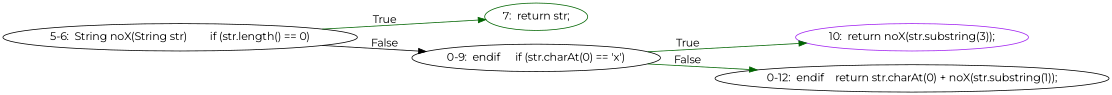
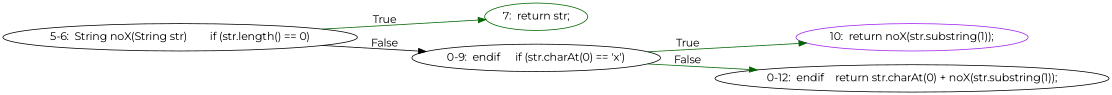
  digraph {
    rankdir=LR
    fontname=Montserrat
    node [color=black fontname=Montserrat]
    edge [color=darkgreen fontname=Montserrat]
    n1 [label="5-6:  String noX(String str)	if (str.length() == 0)"]
    n2 [label="7:  return str;" color=darkgreen]
    n3 [label="0-9:  endif	if (str.charAt(0) == 'x')"]
-   n4 [label="10:  return noX(str.substring(3));" color=purple]
+   n4 [label="10:  return noX(str.substring(1));" color=purple]
    n5 [label="0-12:  endif	return str.charAt(0) + noX(str.substring(1));"]
    n1 -> n2 [label=True]
    n1 -> n3 [label=False color=black]
    n3 -> n4 [label=True]
    n3 -> n5 [label=False]
  }
